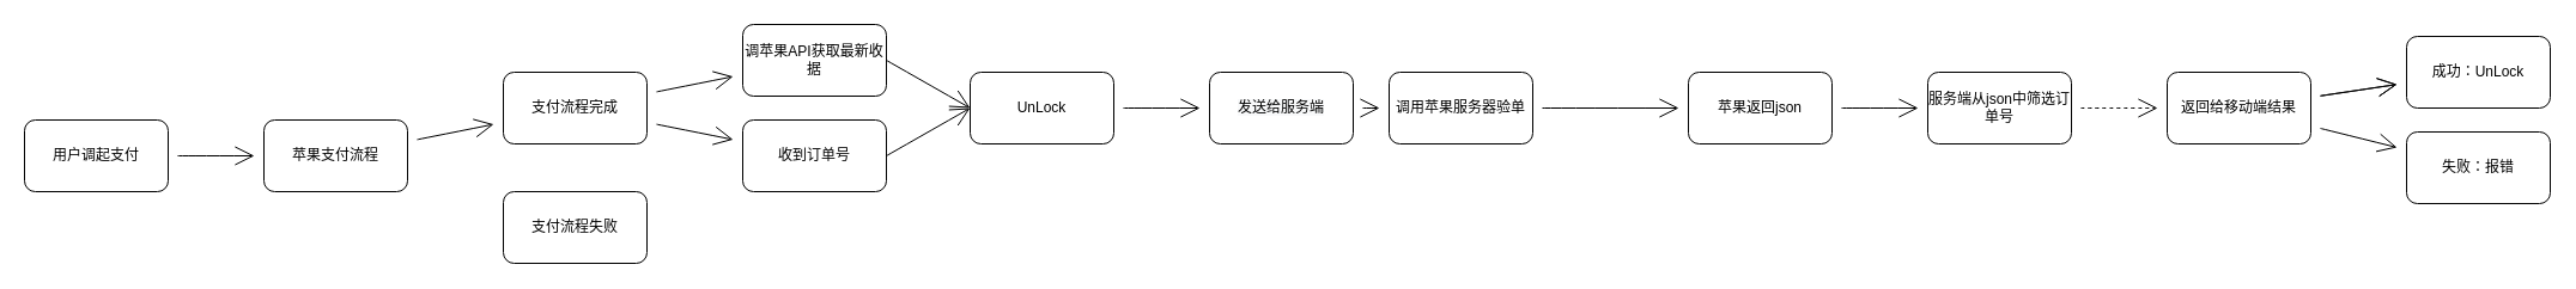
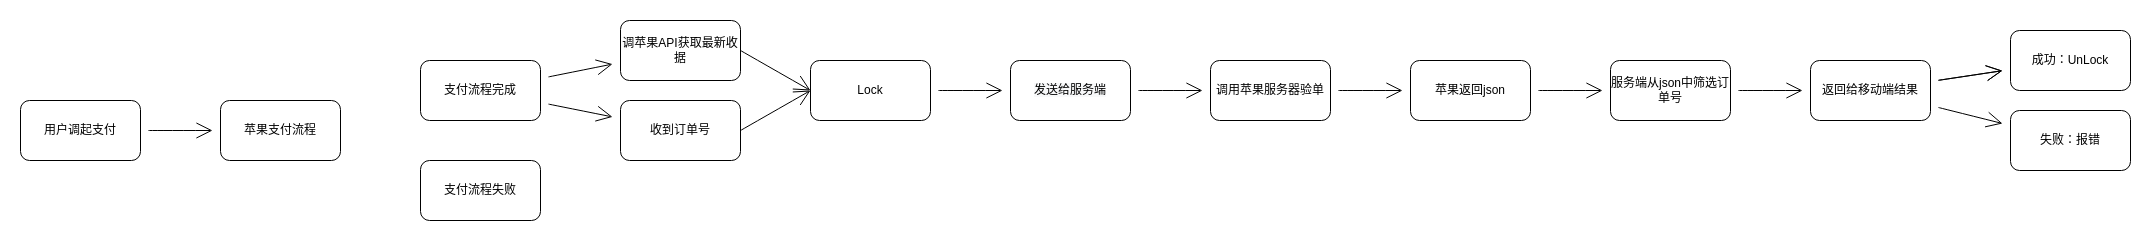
  <mxCell id="0" />
  <mxCell id="1" parent="0" />
  <mxCell id="2" value="" style="edgeStyle=none;curved=1;rounded=0;orthogonalLoop=1;jettySize=auto;html=1;endArrow=open;startSize=14;endSize=14;sourcePerimeterSpacing=8;targetPerimeterSpacing=8;" edge="1" parent="1" source="3" target="5"><mxGeometry relative="1" as="geometry" /></mxCell>
  <mxCell id="3" value="用户调起支付" style="rounded=1;whiteSpace=wrap;html=1;hachureGap=4;pointerEvents=0;" vertex="1" parent="1"><mxGeometry x="20" y="100" width="120" height="60" as="geometry" /></mxCell>
- <mxCell id="4" value="" style="edgeStyle=none;curved=1;rounded=0;orthogonalLoop=1;jettySize=auto;html=1;endArrow=open;startSize=14;endSize=14;sourcePerimeterSpacing=8;targetPerimeterSpacing=8;" edge="1" parent="1" source="5" target="8"><mxGeometry relative="1" as="geometry" /></mxCell>
  <mxCell id="5" value="苹果支付流程" style="whiteSpace=wrap;html=1;rounded=1;hachureGap=4;" vertex="1" parent="1"><mxGeometry x="220" y="100" width="120" height="60" as="geometry" /></mxCell>
  <mxCell id="6" value="" style="edgeStyle=none;curved=1;rounded=0;orthogonalLoop=1;jettySize=auto;html=1;endArrow=open;startSize=14;endSize=14;sourcePerimeterSpacing=8;targetPerimeterSpacing=8;" edge="1" parent="1" source="8" target="11"><mxGeometry relative="1" as="geometry" /></mxCell>
  <mxCell id="7" value="" style="edgeStyle=none;curved=1;rounded=0;orthogonalLoop=1;jettySize=auto;html=1;endArrow=open;startSize=14;endSize=14;sourcePerimeterSpacing=8;targetPerimeterSpacing=8;" edge="1" parent="1" source="8" target="13"><mxGeometry relative="1" as="geometry" /></mxCell>
  <mxCell id="8" value="支付流程完成" style="whiteSpace=wrap;html=1;rounded=1;hachureGap=4;" vertex="1" parent="1"><mxGeometry x="420" y="60" width="120" height="60" as="geometry" /></mxCell>
  <mxCell id="9" value="支付流程失败" style="whiteSpace=wrap;html=1;rounded=1;hachureGap=4;" vertex="1" parent="1"><mxGeometry x="420" y="160" width="120" height="60" as="geometry" /></mxCell>
  <mxCell id="10" style="edgeStyle=none;curved=1;rounded=0;orthogonalLoop=1;jettySize=auto;html=1;exitX=1;exitY=0.5;exitDx=0;exitDy=0;entryX=0;entryY=0.5;entryDx=0;entryDy=0;endArrow=open;startSize=14;endSize=14;sourcePerimeterSpacing=8;targetPerimeterSpacing=8;" edge="1" parent="1" source="11" target="15"><mxGeometry relative="1" as="geometry" /></mxCell>
  <mxCell id="11" value="调苹果API获取最新收据" style="whiteSpace=wrap;html=1;rounded=1;hachureGap=4;" vertex="1" parent="1"><mxGeometry x="620" y="20" width="120" height="60" as="geometry" /></mxCell>
  <mxCell id="12" style="edgeStyle=none;curved=1;rounded=0;orthogonalLoop=1;jettySize=auto;html=1;exitX=1;exitY=0.5;exitDx=0;exitDy=0;entryX=0;entryY=0.5;entryDx=0;entryDy=0;endArrow=open;startSize=14;endSize=14;sourcePerimeterSpacing=8;targetPerimeterSpacing=8;" edge="1" parent="1" source="13" target="15"><mxGeometry relative="1" as="geometry" /></mxCell>
  <mxCell id="13" value="收到订单号" style="whiteSpace=wrap;html=1;rounded=1;hachureGap=4;" vertex="1" parent="1"><mxGeometry x="620" y="100" width="120" height="60" as="geometry" /></mxCell>
  <mxCell id="14" value="" style="edgeStyle=none;curved=1;rounded=0;orthogonalLoop=1;jettySize=auto;html=1;endArrow=open;startSize=14;endSize=14;sourcePerimeterSpacing=8;targetPerimeterSpacing=8;" edge="1" parent="1" source="15" target="17"><mxGeometry relative="1" as="geometry" /></mxCell>
- <mxCell id="15" value="UnLock" style="whiteSpace=wrap;html=1;rounded=1;hachureGap=4;" vertex="1" parent="1"><mxGeometry x="810" y="60" width="120" height="60" as="geometry" /></mxCell>
+ <mxCell id="15" value="Lock" style="whiteSpace=wrap;html=1;rounded=1;hachureGap=4;" vertex="1" parent="1"><mxGeometry x="810" y="60" width="120" height="60" as="geometry" /></mxCell>
  <mxCell id="16" value="" style="edgeStyle=none;curved=1;rounded=0;orthogonalLoop=1;jettySize=auto;html=1;endArrow=open;startSize=14;endSize=14;sourcePerimeterSpacing=8;targetPerimeterSpacing=8;" edge="1" parent="1" source="17" target="19"><mxGeometry relative="1" as="geometry" /></mxCell>
  <mxCell id="17" value="&lt;meta charset=&quot;utf-8&quot;&gt;&lt;span style=&quot;color: rgb(0, 0, 0); font-family: helvetica; font-size: 12px; font-style: normal; font-weight: 400; letter-spacing: normal; text-align: center; text-indent: 0px; text-transform: none; word-spacing: 0px; background-color: rgb(248, 249, 250); display: inline; float: none;&quot;&gt;发送给服务端&lt;/span&gt;" style="whiteSpace=wrap;html=1;rounded=1;hachureGap=4;" vertex="1" parent="1"><mxGeometry x="1010" y="60" width="120" height="60" as="geometry" /></mxCell>
  <mxCell id="18" value="" style="edgeStyle=none;curved=1;rounded=0;orthogonalLoop=1;jettySize=auto;html=1;endArrow=open;startSize=14;endSize=14;sourcePerimeterSpacing=8;targetPerimeterSpacing=8;" edge="1" parent="1" source="19" target="21"><mxGeometry relative="1" as="geometry" /></mxCell>
- <mxCell id="19" value="调用苹果服务器验单" style="whiteSpace=wrap;html=1;rounded=1;hachureGap=4;" vertex="1" parent="1"><mxGeometry x="1160" y="60" width="120" height="60" as="geometry" /></mxCell>
+ <mxCell id="19" value="调用苹果服务器验单" style="whiteSpace=wrap;html=1;rounded=1;hachureGap=4;" vertex="1" parent="1"><mxGeometry x="1210" y="60" width="120" height="60" as="geometry" /></mxCell>
  <mxCell id="20" value="" style="edgeStyle=none;curved=1;rounded=0;orthogonalLoop=1;jettySize=auto;html=1;endArrow=open;startSize=14;endSize=14;sourcePerimeterSpacing=8;targetPerimeterSpacing=8;" edge="1" parent="1" source="21" target="23"><mxGeometry relative="1" as="geometry" /></mxCell>
  <mxCell id="21" value="苹果返回json" style="whiteSpace=wrap;html=1;rounded=1;hachureGap=4;" vertex="1" parent="1"><mxGeometry x="1410" y="60" width="120" height="60" as="geometry" /></mxCell>
- <mxCell id="22" value="" style="edgeStyle=none;curved=1;rounded=0;orthogonalLoop=1;jettySize=auto;html=1;endArrow=open;startSize=14;endSize=14;sourcePerimeterSpacing=8;targetPerimeterSpacing=8;dashed=1;" edge="1" parent="1" source="23" target="27"><mxGeometry relative="1" as="geometry" /></mxCell>
+ <mxCell id="22" value="" style="edgeStyle=none;curved=1;rounded=0;orthogonalLoop=1;jettySize=auto;html=1;endArrow=open;startSize=14;endSize=14;sourcePerimeterSpacing=8;targetPerimeterSpacing=8;" edge="1" parent="1" source="23" target="27"><mxGeometry relative="1" as="geometry" /></mxCell>
  <mxCell id="23" value="服务端从json中筛选订单号" style="whiteSpace=wrap;html=1;rounded=1;hachureGap=4;" vertex="1" parent="1"><mxGeometry x="1610" y="60" width="120" height="60" as="geometry" /></mxCell>
  <mxCell id="24" value="" style="edgeStyle=none;curved=1;rounded=0;orthogonalLoop=1;jettySize=auto;html=1;endArrow=open;startSize=14;endSize=14;sourcePerimeterSpacing=8;targetPerimeterSpacing=8;" edge="1" parent="1" source="27" target="28"><mxGeometry relative="1" as="geometry" /></mxCell>
  <mxCell id="25" value="" style="edgeStyle=none;curved=1;rounded=0;orthogonalLoop=1;jettySize=auto;html=1;endArrow=open;startSize=14;endSize=14;sourcePerimeterSpacing=8;targetPerimeterSpacing=8;" edge="1" parent="1" source="27" target="28"><mxGeometry relative="1" as="geometry" /></mxCell>
  <mxCell id="26" value="" style="edgeStyle=none;curved=1;rounded=0;orthogonalLoop=1;jettySize=auto;html=1;endArrow=open;startSize=14;endSize=14;sourcePerimeterSpacing=8;targetPerimeterSpacing=8;" edge="1" parent="1" source="27" target="29"><mxGeometry relative="1" as="geometry" /></mxCell>
  <mxCell id="27" value="返回给移动端结果" style="whiteSpace=wrap;html=1;rounded=1;hachureGap=4;" vertex="1" parent="1"><mxGeometry x="1810" y="60" width="120" height="60" as="geometry" /></mxCell>
  <mxCell id="28" value="成功：UnLock" style="whiteSpace=wrap;html=1;rounded=1;hachureGap=4;" vertex="1" parent="1"><mxGeometry x="2010" y="30" width="120" height="60" as="geometry" /></mxCell>
  <mxCell id="29" value="失败：报错" style="whiteSpace=wrap;html=1;rounded=1;hachureGap=4;" vertex="1" parent="1"><mxGeometry x="2010" y="110" width="120" height="60" as="geometry" /></mxCell>
